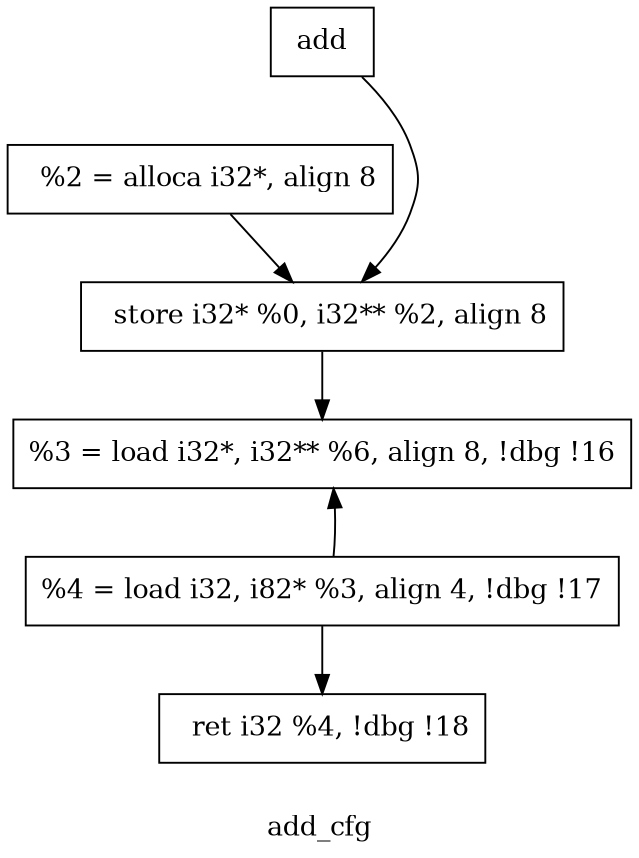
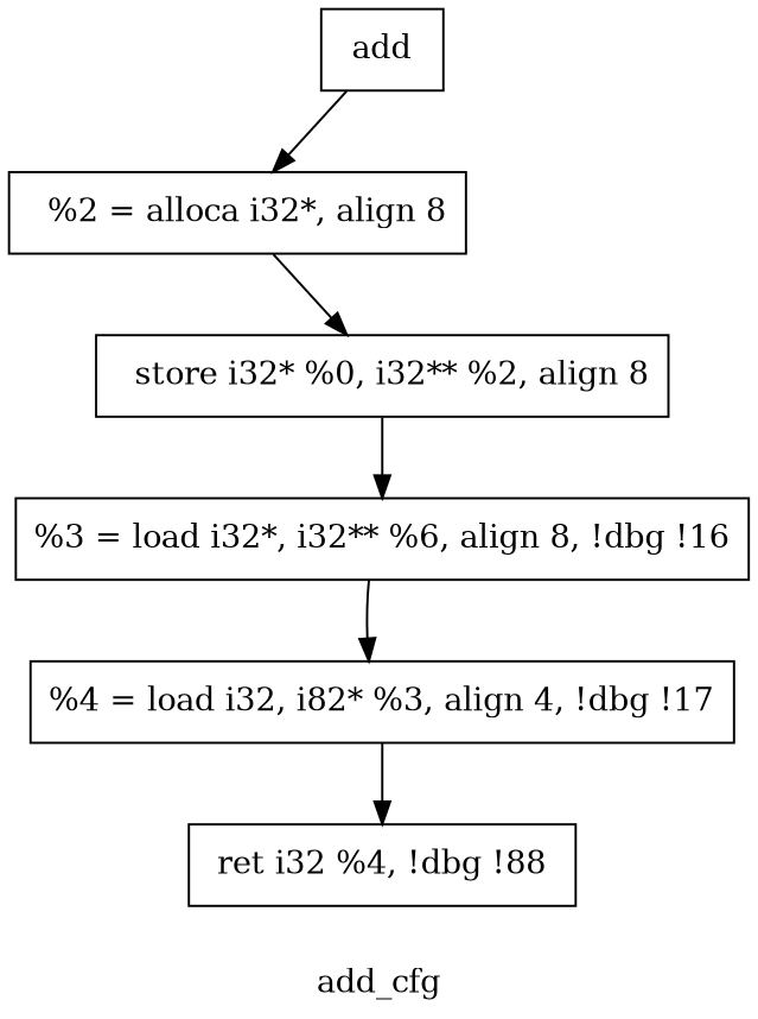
  digraph {
    label=add_cfg
    node [color=black shape=rectangle]
    edge [color=black]
    n1 [label=add]
    n2 [label="  %2 = alloca i32*, align 8"]
    n3 [label="  store i32* %0, i32** %2, align 8"]
    n4 [label="%3 = load i32*, i32** %6, align 8, !dbg !16"]
    n5 [label="%4 = load i32, i82* %3, align 4, !dbg !17"]
-   n6 [label="  ret i32 %4, !dbg !18"]
-   n1 -> n3
+   n6 [label="ret i32 %4, !dbg !88"]
+   n1 -> n2
    n2 -> n3
    n3 -> n4
-   n5 -> n4
+   n4 -> n5
    n5 -> n6
  }
